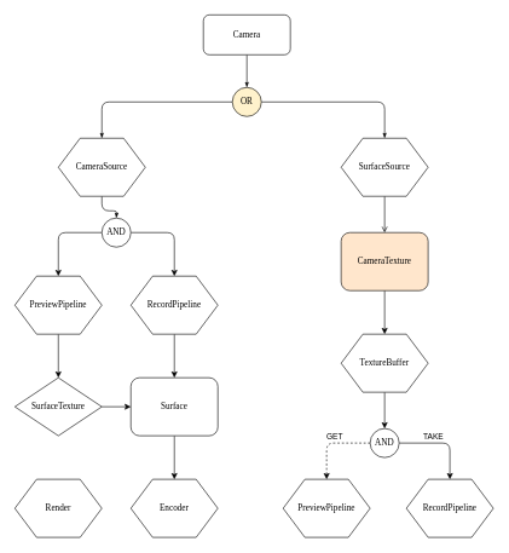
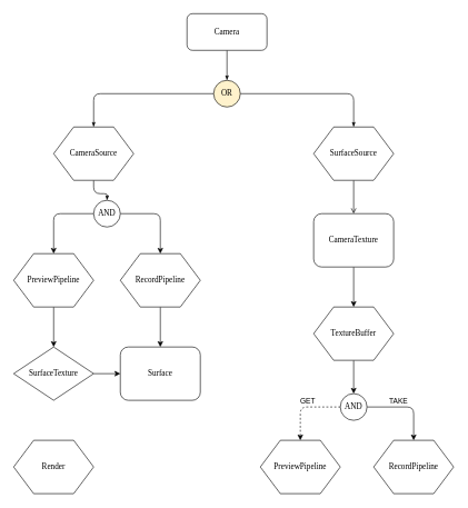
  <mxCell id="0" />
  <mxCell id="1" parent="0" />
  <mxCell id="2" style="edgeStyle=orthogonalEdgeStyle;rounded=1;html=1;labelBackgroundColor=none;startArrow=none;startFill=0;startSize=5;endArrow=classicThin;endFill=1;endSize=5;jettySize=auto;orthogonalLoop=1;strokeWidth=1;fontFamily=Verdana;fontSize=8" parent="1" source="3" target="6" edge="1"><mxGeometry relative="1" as="geometry" /></mxCell>
  <mxCell id="3" value="Camera" style="rounded=1;whiteSpace=wrap;html=1;shadow=0;labelBackgroundColor=none;strokeWidth=1;fontFamily=Verdana;fontSize=12;align=center;" parent="1" vertex="1"><mxGeometry x="280" y="20" width="120" height="55" as="geometry" /></mxCell>
  <mxCell id="4" style="edgeStyle=orthogonalEdgeStyle;rounded=1;html=1;labelBackgroundColor=none;startArrow=none;startFill=0;startSize=5;endArrow=classicThin;endFill=1;endSize=5;jettySize=auto;orthogonalLoop=1;strokeWidth=1;fontFamily=Verdana;fontSize=8" parent="1" source="6" target="10" edge="1"><mxGeometry relative="1" as="geometry" /></mxCell>
  <mxCell id="5" style="edgeStyle=orthogonalEdgeStyle;rounded=1;html=1;labelBackgroundColor=none;startArrow=none;startFill=0;startSize=5;endArrow=classicThin;endFill=1;endSize=5;jettySize=auto;orthogonalLoop=1;strokeWidth=1;fontFamily=Verdana;fontSize=8" parent="1" source="6" target="8" edge="1"><mxGeometry relative="1" as="geometry" /></mxCell>
  <mxCell id="6" value="OR" style="ellipse;whiteSpace=wrap;html=1;rounded=1;shadow=0;labelBackgroundColor=none;strokeWidth=1;fontFamily=Verdana;fontSize=12;align=center;fillColor=#fff2cc;" parent="1" vertex="1"><mxGeometry x="320" y="120" width="40" height="40" as="geometry" /></mxCell>
  <mxCell id="7" style="edgeStyle=orthogonalEdgeStyle;rounded=1;html=1;labelBackgroundColor=none;startArrow=none;startFill=0;startSize=5;endArrow=classicThin;endFill=1;endSize=5;jettySize=auto;orthogonalLoop=1;strokeWidth=1;fontFamily=Verdana;fontSize=8" parent="1" source="8" edge="1"><mxGeometry relative="1" as="geometry"><mxPoint x="160" y="300" as="targetPoint" /></mxGeometry></mxCell>
  <mxCell id="8" value="CameraSource" style="shape=hexagon;perimeter=hexagonPerimeter;whiteSpace=wrap;html=1;rounded=0;shadow=0;labelBackgroundColor=none;strokeWidth=1;fontFamily=Verdana;fontSize=12;align=center;" parent="1" vertex="1"><mxGeometry x="80" y="190" width="120" height="80" as="geometry" /></mxCell>
  <mxCell id="9" style="edgeStyle=orthogonalEdgeStyle;rounded=0;orthogonalLoop=1;jettySize=auto;html=1;entryX=0.5;entryY=0;entryDx=0;entryDy=0;endArrow=open;" edge="1" parent="1" source="10" target="24"><mxGeometry relative="1" as="geometry" /></mxCell>
  <mxCell id="10" value="SurfaceSource" style="shape=hexagon;perimeter=hexagonPerimeter;whiteSpace=wrap;html=1;rounded=0;shadow=0;labelBackgroundColor=none;strokeWidth=1;fontFamily=Verdana;fontSize=12;align=center;" parent="1" vertex="1"><mxGeometry x="470" y="190" width="120" height="80" as="geometry" /></mxCell>
- <mxCell id="11" value="Encoder" style="shape=hexagon;perimeter=hexagonPerimeter;whiteSpace=wrap;html=1;rounded=0;shadow=0;labelBackgroundColor=none;strokeWidth=1;fontFamily=Verdana;fontSize=12;align=center;" parent="1" vertex="1"><mxGeometry x="180" y="660" width="120" height="80" as="geometry" /></mxCell>
  <mxCell id="12" style="edgeStyle=orthogonalEdgeStyle;rounded=1;orthogonalLoop=1;jettySize=auto;html=1;entryX=0.5;entryY=0;entryDx=0;entryDy=0;curved=0;" edge="1" parent="1" source="14" target="18"><mxGeometry relative="1" as="geometry"><Array as="points"><mxPoint x="240" y="320" /></Array></mxGeometry></mxCell>
  <mxCell id="13" style="edgeStyle=orthogonalEdgeStyle;rounded=1;orthogonalLoop=1;jettySize=auto;html=1;entryX=0.5;entryY=0;entryDx=0;entryDy=0;curved=0;" edge="1" parent="1" source="14" target="16"><mxGeometry relative="1" as="geometry"><Array as="points"><mxPoint x="80" y="320" /></Array></mxGeometry></mxCell>
  <mxCell id="14" value="AND" style="ellipse;whiteSpace=wrap;html=1;rounded=1;shadow=0;labelBackgroundColor=none;strokeWidth=1;fontFamily=Verdana;fontSize=12;align=center;" vertex="1" parent="1"><mxGeometry x="140" y="300" width="40" height="40" as="geometry" /></mxCell>
  <mxCell id="15" style="edgeStyle=orthogonalEdgeStyle;rounded=0;orthogonalLoop=1;jettySize=auto;html=1;" edge="1" parent="1" source="16" target="20"><mxGeometry relative="1" as="geometry" /></mxCell>
  <mxCell id="16" value="PreviewPipeline" style="shape=hexagon;perimeter=hexagonPerimeter;whiteSpace=wrap;html=1;rounded=0;shadow=0;labelBackgroundColor=none;strokeWidth=1;fontFamily=Verdana;fontSize=12;align=center;" vertex="1" parent="1"><mxGeometry x="20" y="380" width="120" height="80" as="geometry" /></mxCell>
  <mxCell id="17" style="edgeStyle=orthogonalEdgeStyle;rounded=0;orthogonalLoop=1;jettySize=auto;html=1;" edge="1" parent="1" source="18" target="22"><mxGeometry relative="1" as="geometry" /></mxCell>
  <mxCell id="18" value="RecordPipeline" style="shape=hexagon;perimeter=hexagonPerimeter;whiteSpace=wrap;html=1;rounded=0;shadow=0;labelBackgroundColor=none;strokeWidth=1;fontFamily=Verdana;fontSize=12;align=center;" vertex="1" parent="1"><mxGeometry x="180" y="380" width="120" height="80" as="geometry" /></mxCell>
  <mxCell id="19" style="edgeStyle=orthogonalEdgeStyle;rounded=0;orthogonalLoop=1;jettySize=auto;html=1;" edge="1" parent="1" source="20" target="22"><mxGeometry relative="1" as="geometry" /></mxCell>
  <mxCell id="20" value="SurfaceTexture" style="rhombus;whiteSpace=wrap;html=1;shadow=0;labelBackgroundColor=none;strokeWidth=1;fontFamily=Verdana;fontSize=12;align=center;" vertex="1" parent="1"><mxGeometry x="20" y="520" width="120" height="80" as="geometry" /></mxCell>
- <mxCell id="21" style="edgeStyle=orthogonalEdgeStyle;rounded=0;orthogonalLoop=1;jettySize=auto;html=1;" edge="1" parent="1" source="22" target="11"><mxGeometry relative="1" as="geometry" /></mxCell>
  <mxCell id="22" value="Surface" style="rounded=1;whiteSpace=wrap;html=1;shadow=0;labelBackgroundColor=none;strokeWidth=1;fontFamily=Verdana;fontSize=12;align=center;" vertex="1" parent="1"><mxGeometry x="180" y="520" width="120" height="80" as="geometry" /></mxCell>
  <mxCell id="23" style="edgeStyle=orthogonalEdgeStyle;rounded=0;orthogonalLoop=1;jettySize=auto;html=1;entryX=0.5;entryY=0;entryDx=0;entryDy=0;" edge="1" parent="1" source="24" target="34"><mxGeometry relative="1" as="geometry" /></mxCell>
- <mxCell id="24" value="CameraTexture" style="rounded=1;whiteSpace=wrap;html=1;shadow=0;labelBackgroundColor=none;strokeWidth=1;fontFamily=Verdana;fontSize=12;align=center;fillColor=#ffe6cc;" vertex="1" parent="1"><mxGeometry x="470" y="320" width="120" height="80" as="geometry" /></mxCell>
+ <mxCell id="24" value="CameraTexture" style="rounded=1;whiteSpace=wrap;html=1;shadow=0;labelBackgroundColor=none;strokeWidth=1;fontFamily=Verdana;fontSize=12;align=center;" vertex="1" parent="1"><mxGeometry x="470" y="320" width="120" height="80" as="geometry" /></mxCell>
  <mxCell id="25" style="edgeStyle=orthogonalEdgeStyle;rounded=1;orthogonalLoop=1;jettySize=auto;html=1;entryX=0.5;entryY=0;entryDx=0;entryDy=0;curved=0;dashed=1;" edge="1" parent="1" source="29" target="30"><mxGeometry relative="1" as="geometry"><Array as="points"><mxPoint x="450" y="610" /></Array></mxGeometry></mxCell>
  <mxCell id="26" value="GET" style="edgeLabel;html=1;align=center;verticalAlign=middle;resizable=0;points=[];" vertex="1" connectable="0" parent="25"><mxGeometry x="-0.091" y="3" relative="1" as="geometry"><mxPoint y="-13" as="offset" /></mxGeometry></mxCell>
  <mxCell id="27" style="edgeStyle=orthogonalEdgeStyle;rounded=1;orthogonalLoop=1;jettySize=auto;html=1;entryX=0.5;entryY=0;entryDx=0;entryDy=0;curved=0;" edge="1" parent="1" source="29" target="31"><mxGeometry relative="1" as="geometry" /></mxCell>
  <mxCell id="28" value="TAKE" style="edgeLabel;html=1;align=center;verticalAlign=middle;resizable=0;points=[];" vertex="1" connectable="0" parent="27"><mxGeometry x="-0.233" y="-4" relative="1" as="geometry"><mxPoint y="-14" as="offset" /></mxGeometry></mxCell>
  <mxCell id="29" value="AND" style="ellipse;whiteSpace=wrap;html=1;rounded=1;shadow=0;labelBackgroundColor=none;strokeWidth=1;fontFamily=Verdana;fontSize=12;align=center;" vertex="1" parent="1"><mxGeometry x="510" y="590" width="40" height="40" as="geometry" /></mxCell>
  <mxCell id="30" value="PreviewPipeline" style="shape=hexagon;perimeter=hexagonPerimeter;whiteSpace=wrap;html=1;rounded=0;shadow=0;labelBackgroundColor=none;strokeWidth=1;fontFamily=Verdana;fontSize=12;align=center;" vertex="1" parent="1"><mxGeometry x="390" y="660" width="120" height="80" as="geometry" /></mxCell>
  <mxCell id="31" value="RecordPipeline" style="shape=hexagon;perimeter=hexagonPerimeter;whiteSpace=wrap;html=1;rounded=0;shadow=0;labelBackgroundColor=none;strokeWidth=1;fontFamily=Verdana;fontSize=12;align=center;" vertex="1" parent="1"><mxGeometry x="560" y="660" width="120" height="80" as="geometry" /></mxCell>
  <mxCell id="32" value="Render" style="shape=hexagon;perimeter=hexagonPerimeter;whiteSpace=wrap;html=1;rounded=0;shadow=0;labelBackgroundColor=none;strokeWidth=1;fontFamily=Verdana;fontSize=12;align=center;" vertex="1" parent="1"><mxGeometry x="20" y="660" width="120" height="80" as="geometry" /></mxCell>
  <mxCell id="33" style="edgeStyle=orthogonalEdgeStyle;rounded=0;orthogonalLoop=1;jettySize=auto;html=1;entryX=0.5;entryY=0;entryDx=0;entryDy=0;" edge="1" parent="1" source="34" target="29"><mxGeometry relative="1" as="geometry" /></mxCell>
  <mxCell id="34" value="TextureBuffer" style="shape=hexagon;perimeter=hexagonPerimeter;whiteSpace=wrap;html=1;rounded=0;shadow=0;labelBackgroundColor=none;strokeWidth=1;fontFamily=Verdana;fontSize=12;align=center;" vertex="1" parent="1"><mxGeometry x="470" y="460" width="120" height="80" as="geometry" /></mxCell>
